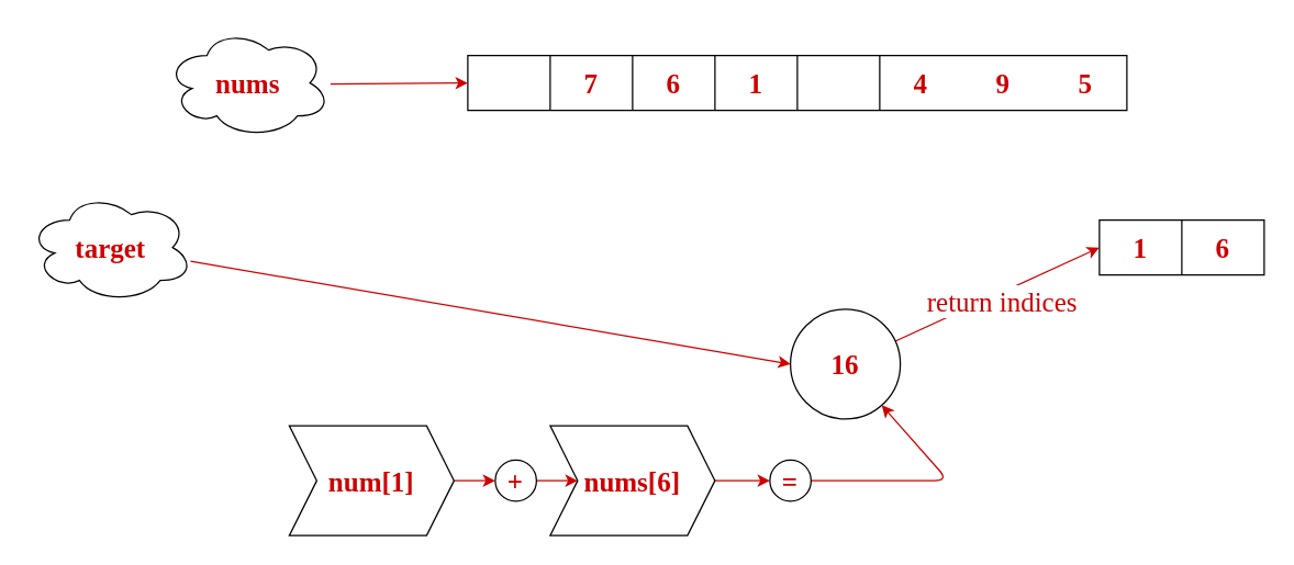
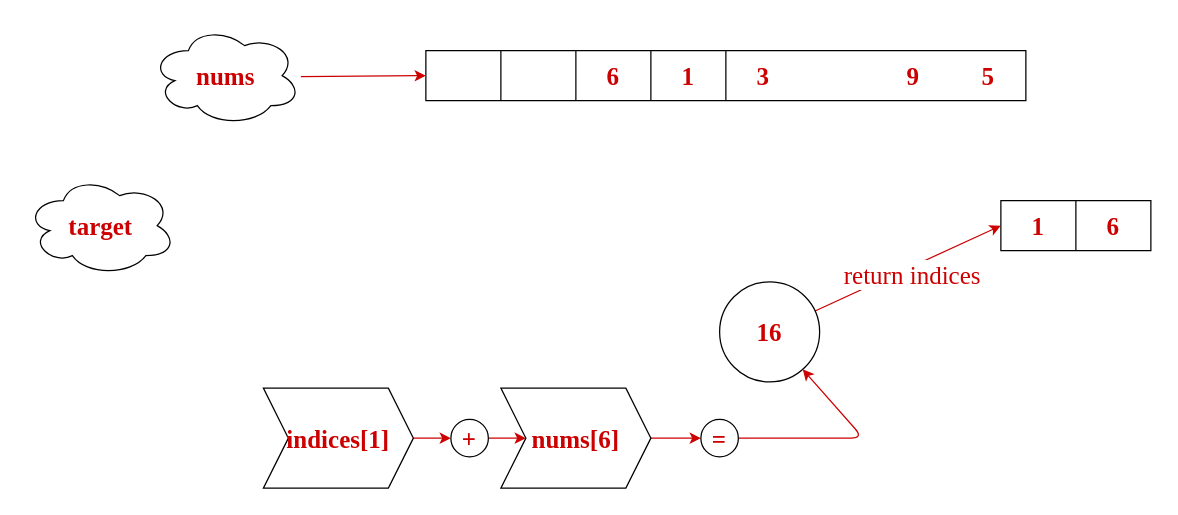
  <mxCell id="0" />
  <mxCell id="1" parent="0" />
  <mxCell id="2" value="" style="shape=table;html=1;whiteSpace=wrap;startSize=0;container=1;collapsible=0;childLayout=tableLayout;fontFamily=Radio Canada;fontSource=https%3A%2F%2Ffonts.googleapis.com%2Fcss%3Ffamily%3DRadio%2BCanada;fontSize=20;fontColor=#CC0000;fontStyle=1" parent="1" vertex="1"><mxGeometry x="340" y="40" width="480" height="40" as="geometry" /></mxCell>
  <mxCell id="3" value="" style="shape=partialRectangle;html=1;whiteSpace=wrap;collapsible=0;dropTarget=0;pointerEvents=0;fillColor=none;top=0;left=0;bottom=0;right=0;points=[[0,0.5],[1,0.5]];portConstraint=eastwest;fontFamily=Radio Canada;fontSource=https%3A%2F%2Ffonts.googleapis.com%2Fcss%3Ffamily%3DRadio%2BCanada;fontSize=20;fontColor=#CC0000;fontStyle=1" parent="2" vertex="1"><mxGeometry width="480" height="40" as="geometry" /></mxCell>
- <mxCell id="4" value="7" style="shape=partialRectangle;html=1;whiteSpace=wrap;connectable=0;fillColor=none;top=0;left=0;bottom=0;right=0;overflow=hidden;pointerEvents=1;fontFamily=Radio Canada;fontSource=https%3A%2F%2Ffonts.googleapis.com%2Fcss%3Ffamily%3DRadio%2BCanada;fontSize=20;fontColor=#CC0000;fontStyle=1" parent="3" vertex="1"><mxGeometry x="60" width="60" height="40" as="geometry"><mxRectangle width="60" height="40" as="alternateBounds" /></mxGeometry></mxCell>
  <mxCell id="5" value="6" style="shape=partialRectangle;html=1;whiteSpace=wrap;connectable=0;fillColor=none;top=0;left=0;bottom=0;right=0;overflow=hidden;pointerEvents=1;fontFamily=Radio Canada;fontSource=https%3A%2F%2Ffonts.googleapis.com%2Fcss%3Ffamily%3DRadio%2BCanada;fontSize=20;fontColor=#CC0000;fontStyle=1" parent="3" vertex="1"><mxGeometry x="120" width="60" height="40" as="geometry"><mxRectangle width="60" height="40" as="alternateBounds" /></mxGeometry></mxCell>
  <mxCell id="6" value="1" style="shape=partialRectangle;html=1;whiteSpace=wrap;connectable=0;fillColor=none;top=0;left=0;bottom=0;right=0;overflow=hidden;pointerEvents=1;fontFamily=Radio Canada;fontSource=https%3A%2F%2Ffonts.googleapis.com%2Fcss%3Ffamily%3DRadio%2BCanada;fontSize=20;fontColor=#CC0000;fontStyle=1" parent="3" vertex="1"><mxGeometry x="180" width="60" height="40" as="geometry"><mxRectangle width="60" height="40" as="alternateBounds" /></mxGeometry></mxCell>
- <mxCell id="8" value="4" style="shape=partialRectangle;html=1;whiteSpace=wrap;connectable=0;fillColor=none;top=0;left=0;bottom=0;right=0;overflow=hidden;pointerEvents=1;fontFamily=Radio Canada;fontSource=https%3A%2F%2Ffonts.googleapis.com%2Fcss%3Ffamily%3DRadio%2BCanada;fontSize=20;fontColor=#CC0000;fontStyle=1" parent="3" vertex="1"><mxGeometry x="300" width="60" height="40" as="geometry"><mxRectangle width="60" height="40" as="alternateBounds" /></mxGeometry></mxCell>
+ <mxCell id="7" value="3" style="shape=partialRectangle;html=1;whiteSpace=wrap;connectable=0;fillColor=none;top=0;left=0;bottom=0;right=0;overflow=hidden;pointerEvents=1;fontFamily=Radio Canada;fontSource=https%3A%2F%2Ffonts.googleapis.com%2Fcss%3Ffamily%3DRadio%2BCanada;fontSize=20;fontColor=#CC0000;fontStyle=1" parent="3" vertex="1"><mxGeometry x="240" width="60" height="40" as="geometry"><mxRectangle width="60" height="40" as="alternateBounds" /></mxGeometry></mxCell>
  <mxCell id="9" value="9" style="shape=partialRectangle;html=1;whiteSpace=wrap;connectable=0;fillColor=none;top=0;left=0;bottom=0;right=0;overflow=hidden;pointerEvents=1;fontFamily=Radio Canada;fontSource=https%3A%2F%2Ffonts.googleapis.com%2Fcss%3Ffamily%3DRadio%2BCanada;fontSize=20;fontColor=#CC0000;fontStyle=1" parent="3" vertex="1"><mxGeometry x="360" width="60" height="40" as="geometry"><mxRectangle width="60" height="40" as="alternateBounds" /></mxGeometry></mxCell>
  <mxCell id="10" value="5" style="shape=partialRectangle;html=1;whiteSpace=wrap;connectable=0;fillColor=none;top=0;left=0;bottom=0;right=0;overflow=hidden;pointerEvents=1;fontFamily=Radio Canada;fontSource=https%3A%2F%2Ffonts.googleapis.com%2Fcss%3Ffamily%3DRadio%2BCanada;fontSize=20;fontColor=#CC0000;fontStyle=1" parent="3" vertex="1"><mxGeometry x="420" width="60" height="40" as="geometry"><mxRectangle width="60" height="40" as="alternateBounds" /></mxGeometry></mxCell>
  <mxCell id="11" style="edgeStyle=none;html=1;entryX=0;entryY=0.5;entryDx=0;entryDy=0;fontFamily=Radio Canada;fontSource=https%3A%2F%2Ffonts.googleapis.com%2Fcss%3Ffamily%3DRadio%2BCanada;fontSize=20;fontColor=#CC0000;strokeColor=#CC0000;" parent="1" source="13" target="27" edge="1"><mxGeometry relative="1" as="geometry" /></mxCell>
  <mxCell id="12" value="&amp;nbsp;return indices&amp;nbsp;" style="edgeLabel;html=1;align=center;verticalAlign=middle;resizable=0;points=[];fontSize=20;fontFamily=Radio Canada;fontColor=#CC0000;" parent="11" vertex="1" connectable="0"><mxGeometry x="-0.217" y="3" relative="1" as="geometry"><mxPoint x="20" as="offset" /></mxGeometry></mxCell>
  <mxCell id="13" value="16" style="ellipse;whiteSpace=wrap;html=1;aspect=fixed;fontFamily=Radio Canada;fontSource=https%3A%2F%2Ffonts.googleapis.com%2Fcss%3Ffamily%3DRadio%2BCanada;fontSize=20;fontColor=#CC0000;fontStyle=1" parent="1" vertex="1"><mxGeometry x="575" y="225" width="80" height="80" as="geometry" /></mxCell>
  <mxCell id="14" style="edgeStyle=none;html=1;entryX=0;entryY=0.5;entryDx=0;entryDy=0;fontFamily=Radio Canada;fontSource=https%3A%2F%2Ffonts.googleapis.com%2Fcss%3Ffamily%3DRadio%2BCanada;fontSize=20;fontColor=#CC0000;strokeColor=#CC0000;fontStyle=1" parent="1" source="15" target="3" edge="1"><mxGeometry relative="1" as="geometry" /></mxCell>
  <mxCell id="15" value="nums" style="ellipse;shape=cloud;whiteSpace=wrap;html=1;fontFamily=Radio Canada;fontSource=https%3A%2F%2Ffonts.googleapis.com%2Fcss%3Ffamily%3DRadio%2BCanada;fontSize=20;fontColor=#CC0000;fontStyle=1" parent="1" vertex="1"><mxGeometry x="120" y="20" width="120" height="80" as="geometry" /></mxCell>
- <mxCell id="16" style="edgeStyle=none;html=1;entryX=0;entryY=0.5;entryDx=0;entryDy=0;fontFamily=Radio Canada;fontSource=https%3A%2F%2Ffonts.googleapis.com%2Fcss%3Ffamily%3DRadio%2BCanada;fontSize=20;fontColor=#CC0000;strokeColor=#CC0000;fontStyle=1" parent="1" source="17" target="13" edge="1"><mxGeometry relative="1" as="geometry" /></mxCell>
  <mxCell id="17" value="target" style="ellipse;shape=cloud;whiteSpace=wrap;html=1;fontFamily=Radio Canada;fontSource=https%3A%2F%2Ffonts.googleapis.com%2Fcss%3Ffamily%3DRadio%2BCanada;fontSize=20;fontColor=#CC0000;fontStyle=1" parent="1" vertex="1"><mxGeometry x="20" y="140" width="120" height="80" as="geometry" /></mxCell>
  <mxCell id="18" style="edgeStyle=none;html=1;entryX=0;entryY=0.5;entryDx=0;entryDy=0;fontFamily=Radio Canada;fontSource=https%3A%2F%2Ffonts.googleapis.com%2Fcss%3Ffamily%3DRadio%2BCanada;fontSize=20;fontColor=#CC0000;strokeColor=#CC0000;fontStyle=1" parent="1" source="19" target="23" edge="1"><mxGeometry relative="1" as="geometry" /></mxCell>
- <mxCell id="19" value="num[1]" style="shape=step;perimeter=stepPerimeter;whiteSpace=wrap;html=1;fixedSize=1;fontFamily=Radio Canada;fontSource=https%3A%2F%2Ffonts.googleapis.com%2Fcss%3Ffamily%3DRadio%2BCanada;fontSize=20;fontColor=#CC0000;fontStyle=1" parent="1" vertex="1"><mxGeometry x="210" y="310" width="120" height="80" as="geometry" /></mxCell>
+ <mxCell id="19" value="indices[1]" style="shape=step;perimeter=stepPerimeter;whiteSpace=wrap;html=1;fixedSize=1;fontFamily=Radio Canada;fontSource=https%3A%2F%2Ffonts.googleapis.com%2Fcss%3Ffamily%3DRadio%2BCanada;fontSize=20;fontColor=#CC0000;fontStyle=1" parent="1" vertex="1"><mxGeometry x="210" y="310" width="120" height="80" as="geometry" /></mxCell>
  <mxCell id="20" style="edgeStyle=none;html=1;entryX=0;entryY=0.5;entryDx=0;entryDy=0;fontFamily=Radio Canada;fontSource=https%3A%2F%2Ffonts.googleapis.com%2Fcss%3Ffamily%3DRadio%2BCanada;fontSize=20;fontColor=#CC0000;strokeColor=#CC0000;fontStyle=1" parent="1" source="21" target="25" edge="1"><mxGeometry relative="1" as="geometry" /></mxCell>
  <mxCell id="21" value="nums[6]" style="shape=step;perimeter=stepPerimeter;whiteSpace=wrap;html=1;fixedSize=1;fontFamily=Radio Canada;fontSource=https%3A%2F%2Ffonts.googleapis.com%2Fcss%3Ffamily%3DRadio%2BCanada;fontSize=20;fontColor=#CC0000;fontStyle=1" parent="1" vertex="1"><mxGeometry x="400" y="310" width="120" height="80" as="geometry" /></mxCell>
  <mxCell id="22" style="edgeStyle=none;html=1;entryX=0;entryY=0.5;entryDx=0;entryDy=0;fontFamily=Radio Canada;fontSource=https%3A%2F%2Ffonts.googleapis.com%2Fcss%3Ffamily%3DRadio%2BCanada;fontSize=20;fontColor=#CC0000;strokeColor=#CC0000;fontStyle=1" parent="1" source="23" target="21" edge="1"><mxGeometry relative="1" as="geometry" /></mxCell>
  <mxCell id="23" value="+" style="ellipse;whiteSpace=wrap;html=1;aspect=fixed;fontFamily=Radio Canada;fontSource=https%3A%2F%2Ffonts.googleapis.com%2Fcss%3Ffamily%3DRadio%2BCanada;fontSize=20;fontColor=#CC0000;fontStyle=1" parent="1" vertex="1"><mxGeometry x="360" y="335" width="30" height="30" as="geometry" /></mxCell>
  <mxCell id="24" style="edgeStyle=none;html=1;fontFamily=Radio Canada;fontSource=https%3A%2F%2Ffonts.googleapis.com%2Fcss%3Ffamily%3DRadio%2BCanada;fontSize=20;fontColor=#CC0000;strokeColor=#CC0000;fontStyle=1" parent="1" source="25" target="13" edge="1"><mxGeometry relative="1" as="geometry"><Array as="points"><mxPoint x="690" y="350" /></Array></mxGeometry></mxCell>
  <mxCell id="25" value="=" style="ellipse;whiteSpace=wrap;html=1;aspect=fixed;fontFamily=Radio Canada;fontSource=https%3A%2F%2Ffonts.googleapis.com%2Fcss%3Ffamily%3DRadio%2BCanada;fontSize=20;fontColor=#CC0000;fontStyle=1" parent="1" vertex="1"><mxGeometry x="560" y="335" width="30" height="30" as="geometry" /></mxCell>
  <mxCell id="26" value="" style="shape=table;html=1;whiteSpace=wrap;startSize=0;container=1;collapsible=0;childLayout=tableLayout;fontFamily=Radio Canada;fontSource=https%3A%2F%2Ffonts.googleapis.com%2Fcss%3Ffamily%3DRadio%2BCanada;fontSize=20;fontColor=#CC0000;fontStyle=1" parent="1" vertex="1"><mxGeometry x="800" y="160" width="120" height="40" as="geometry" /></mxCell>
  <mxCell id="27" value="" style="shape=partialRectangle;html=1;whiteSpace=wrap;collapsible=0;dropTarget=0;pointerEvents=0;fillColor=none;top=0;left=0;bottom=0;right=0;points=[[0,0.5],[1,0.5]];portConstraint=eastwest;fontFamily=Radio Canada;fontSource=https%3A%2F%2Ffonts.googleapis.com%2Fcss%3Ffamily%3DRadio%2BCanada;fontSize=20;fontColor=#CC0000;fontStyle=1" parent="26" vertex="1"><mxGeometry width="120" height="40" as="geometry" /></mxCell>
  <mxCell id="28" value="1" style="shape=partialRectangle;html=1;whiteSpace=wrap;connectable=0;fillColor=none;top=0;left=0;bottom=0;right=0;overflow=hidden;pointerEvents=1;fontFamily=Radio Canada;fontSource=https%3A%2F%2Ffonts.googleapis.com%2Fcss%3Ffamily%3DRadio%2BCanada;fontSize=20;fontColor=#CC0000;fontStyle=1" parent="27" vertex="1"><mxGeometry width="60" height="40" as="geometry"><mxRectangle width="60" height="40" as="alternateBounds" /></mxGeometry></mxCell>
  <mxCell id="29" value="6" style="shape=partialRectangle;html=1;whiteSpace=wrap;connectable=0;fillColor=none;top=0;left=0;bottom=0;right=0;overflow=hidden;pointerEvents=1;fontFamily=Radio Canada;fontSource=https%3A%2F%2Ffonts.googleapis.com%2Fcss%3Ffamily%3DRadio%2BCanada;fontSize=20;fontColor=#CC0000;fontStyle=1" parent="27" vertex="1"><mxGeometry x="60" width="60" height="40" as="geometry"><mxRectangle width="60" height="40" as="alternateBounds" /></mxGeometry></mxCell>
